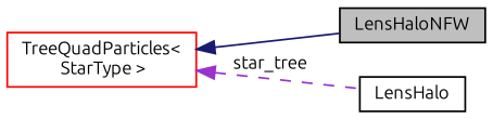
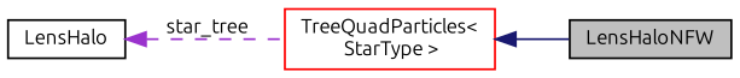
  digraph {
    fontname=Ubuntu
    rankdir=LR
    node [color=black fillcolor=white fontname=Ubuntu fontsize=10 shape=record style=filled]
    edge [dir=back fontname=Ubuntu fontsize=10 labelfontname=Helvetica labelfontsize=10]
    n1 [fillcolor=grey75 fontcolor=black height=0.2 label=LensHaloNFW width=0.4]
    n2 [height=0.2 label=LensHalo width=0.4]
    n3 [color=red height=0.2 label="TreeQuadParticles\<\l StarType \>" width=0.4]
    n3 -> n1 [color=midnightblue style=solid]
-   n3 -> n2 [color=darkorchid3 label=" star_tree" style=dashed]
+   n2 -> n3 [color=darkorchid3 label=" star_tree" style=dashed]
  }
